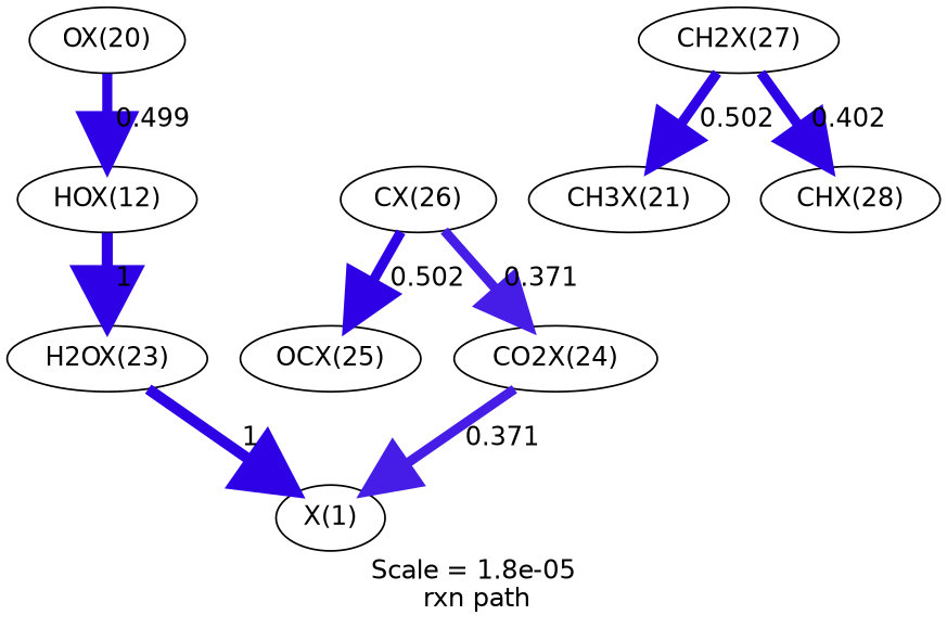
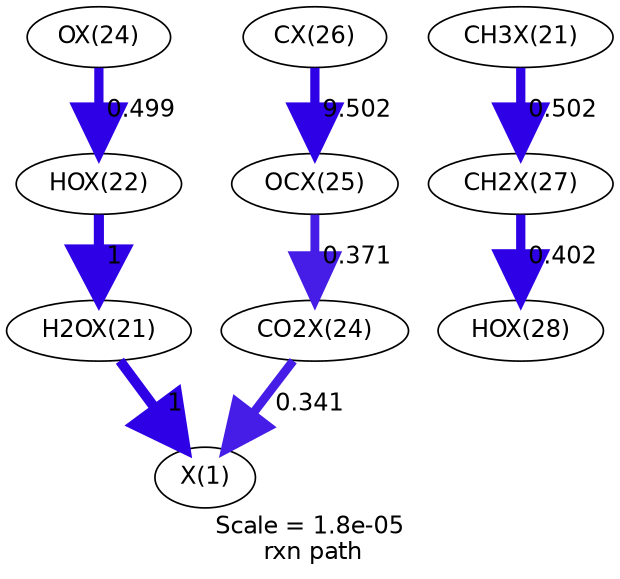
  digraph {
    fontname=Helvetica
    label="Scale = 1.8e-05\l rxn path"
    node [fontname=Helvetica]
    edge [arrowsize=2.74 color="0.7, 1, 0.9" fontname=Helvetica penwidth=5.48]
    n1 [label="X(1)"]
-   n2 [label="OX(20)"]
-   n3 [label="HOX(12)"]
-   n4 [label="H2OX(23)"]
+   n2 [label="OX(24)"]
+   n3 [label="HOX(22)"]
+   n4 [label="H2OX(21)"]
    n5 [label="OCX(25)"]
    n6 [label="CO2X(24)"]
    n7 [label="CH3X(21)"]
    n8 [label="CH2X(27)"]
-   n9 [label="CHX(28)"]
+   n9 [label="HOX(28)"]
    n10 [label="CX(26)"]
    n2 -> n3 [color="0.7, 0.999, 0.9" label=" 0.499"]
    n3 -> n4 [arrowsize=3 color="0.7, 1.5, 0.9" label=" 1" penwidth=6]
    n4 -> n1 [arrowsize=3 color="0.7, 1.5, 0.9" label=" 1" penwidth=6]
-   n10 -> n6 [arrowsize=2.63 color="0.7, 0.871, 0.9" label=" 0.371" penwidth=5.25]
-   n6 -> n1 [arrowsize=2.63 color="0.7, 0.871, 0.9" label=" 0.371" penwidth=5.25]
-   n8 -> n7 [label=" 0.502"]
+   n5 -> n6 [arrowsize=2.63 color="0.7, 0.871, 0.9" label=" 0.371" penwidth=5.25]
+   n6 -> n1 [arrowsize=2.63 color="0.7, 0.871, 0.9" label=" 0.341" penwidth=5.25]
+   n7 -> n8 [label=" 0.502"]
    n8 -> n9 [label=" 0.402"]
-   n10 -> n5 [label=" 0.502"]
+   n10 -> n5 [label=" 9.502"]
  }
